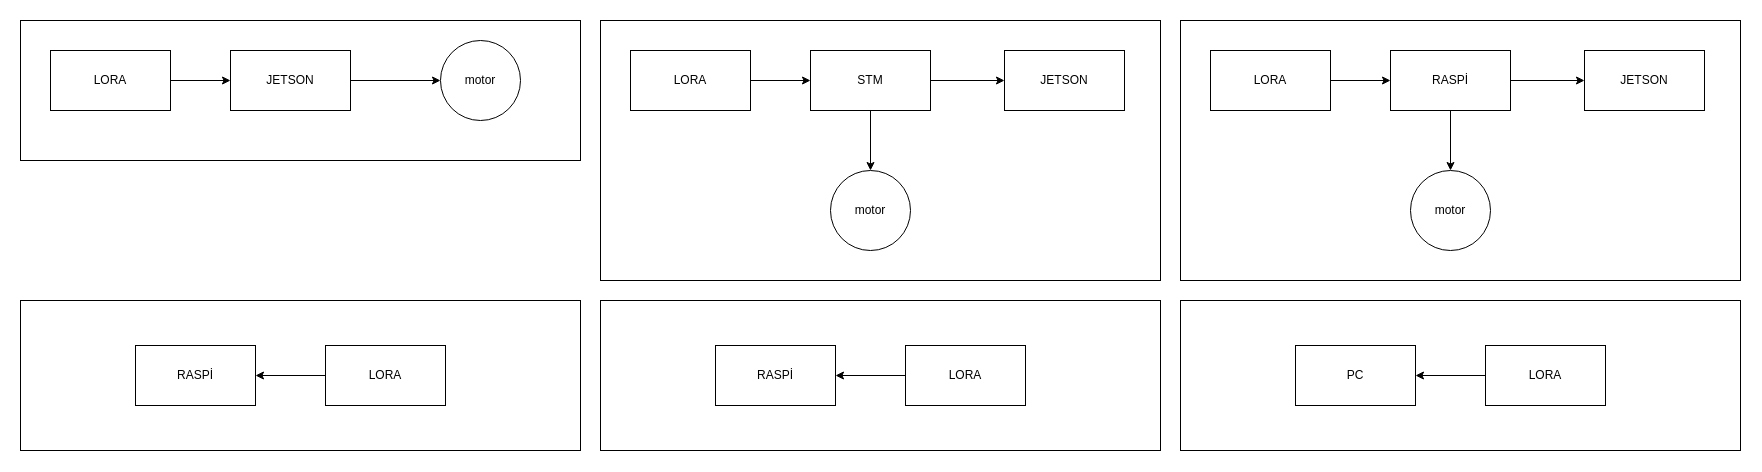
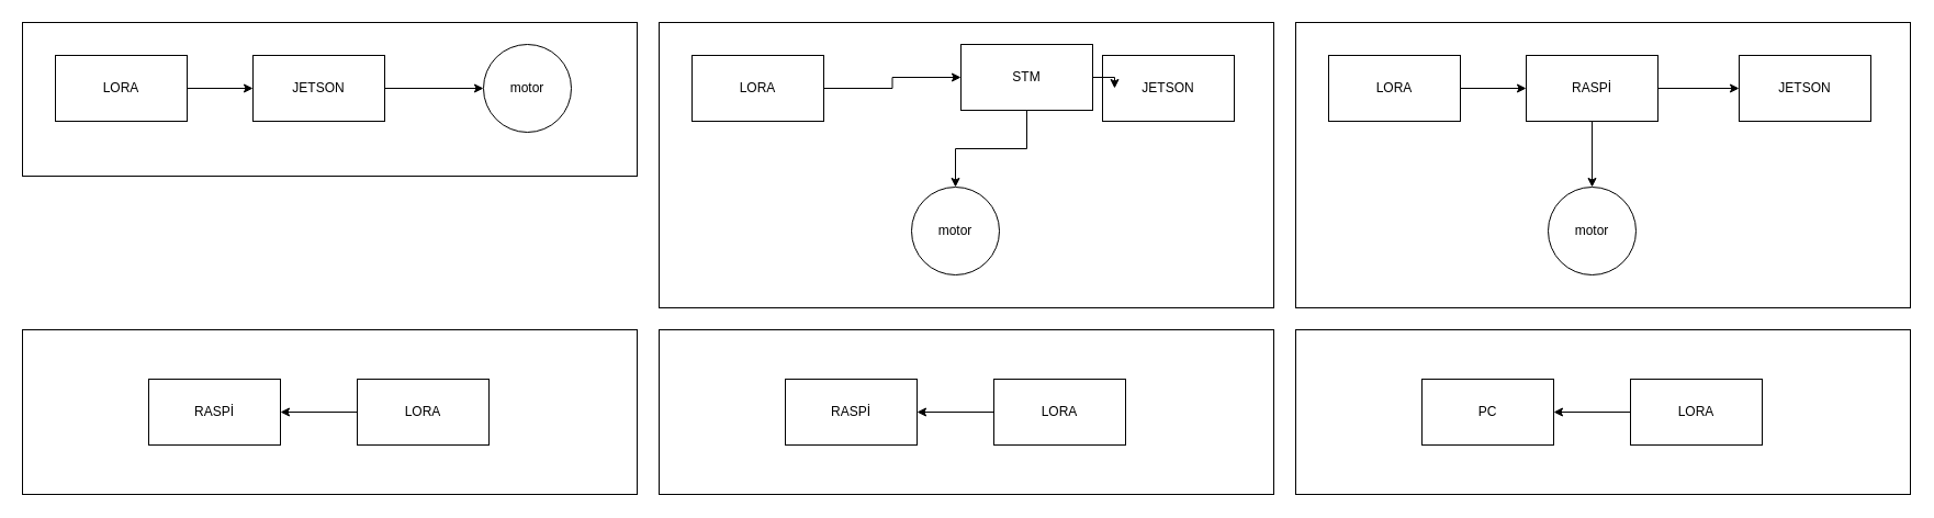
  <mxCell id="0" />
  <mxCell id="1" parent="0" />
  <mxCell id="2" value="" style="group" vertex="1" connectable="0" parent="1"><mxGeometry x="600" y="20" width="560" height="430" as="geometry" /></mxCell>
  <mxCell id="3" value="" style="whiteSpace=wrap;html=1;" vertex="1" parent="2"><mxGeometry y="280" width="560" height="150" as="geometry" /></mxCell>
  <mxCell id="4" value="" style="whiteSpace=wrap;html=1;" vertex="1" parent="2"><mxGeometry width="560" height="260" as="geometry" /></mxCell>
- <mxCell id="5" value="STM" style="whiteSpace=wrap;html=1;" vertex="1" parent="2"><mxGeometry x="210" y="30" width="120" height="60" as="geometry" /></mxCell>
+ <mxCell id="5" value="STM" style="whiteSpace=wrap;html=1;" vertex="1" parent="2"><mxGeometry x="275" y="20" width="120" height="60" as="geometry" /></mxCell>
  <mxCell id="6" style="edgeStyle=orthogonalEdgeStyle;rounded=0;orthogonalLoop=1;jettySize=auto;html=1;" edge="1" parent="2" source="7" target="5"><mxGeometry relative="1" as="geometry" /></mxCell>
  <mxCell id="7" value="LORA" style="whiteSpace=wrap;html=1;" vertex="1" parent="2"><mxGeometry x="30" y="30" width="120" height="60" as="geometry" /></mxCell>
  <mxCell id="8" value="JETSON" style="whiteSpace=wrap;html=1;" vertex="1" parent="2"><mxGeometry x="404" y="30" width="120" height="60" as="geometry" /></mxCell>
  <mxCell id="9" style="edgeStyle=orthogonalEdgeStyle;rounded=0;orthogonalLoop=1;jettySize=auto;html=1;" edge="1" parent="2" source="5" target="8"><mxGeometry relative="1" as="geometry" /></mxCell>
  <mxCell id="10" value="motor" style="ellipse;whiteSpace=wrap;html=1;" vertex="1" parent="2"><mxGeometry x="230" y="150" width="80" height="80" as="geometry" /></mxCell>
  <mxCell id="11" style="edgeStyle=orthogonalEdgeStyle;rounded=0;orthogonalLoop=1;jettySize=auto;html=1;" edge="1" parent="2" source="5" target="10"><mxGeometry relative="1" as="geometry" /></mxCell>
  <mxCell id="12" value="PC" style="whiteSpace=wrap;html=1;" vertex="1" parent="2"><mxGeometry x="115" y="325" width="120" height="60" as="geometry" /></mxCell>
  <mxCell id="13" value="" style="edgeStyle=orthogonalEdgeStyle;rounded=0;orthogonalLoop=1;jettySize=auto;html=1;" edge="1" parent="2" source="14" target="12"><mxGeometry relative="1" as="geometry" /></mxCell>
  <mxCell id="14" value="LORA" style="whiteSpace=wrap;html=1;" vertex="1" parent="2"><mxGeometry x="305" y="325" width="120" height="60" as="geometry" /></mxCell>
  <mxCell id="15" value="RASPİ" style="whiteSpace=wrap;html=1;" vertex="1" parent="2"><mxGeometry x="115" y="325" width="120" height="60" as="geometry" /></mxCell>
  <mxCell id="16" value="" style="group" vertex="1" connectable="0" parent="1"><mxGeometry x="1180" y="20" width="560" height="430" as="geometry" /></mxCell>
  <mxCell id="17" value="" style="whiteSpace=wrap;html=1;" vertex="1" parent="16"><mxGeometry y="280" width="560" height="150" as="geometry" /></mxCell>
  <mxCell id="18" value="" style="whiteSpace=wrap;html=1;" vertex="1" parent="16"><mxGeometry width="560" height="260" as="geometry" /></mxCell>
  <mxCell id="19" value="RASPİ" style="whiteSpace=wrap;html=1;" vertex="1" parent="16"><mxGeometry x="210" y="30" width="120" height="60" as="geometry" /></mxCell>
  <mxCell id="20" style="edgeStyle=orthogonalEdgeStyle;rounded=0;orthogonalLoop=1;jettySize=auto;html=1;" edge="1" parent="16" source="21" target="19"><mxGeometry relative="1" as="geometry" /></mxCell>
  <mxCell id="21" value="LORA" style="whiteSpace=wrap;html=1;" vertex="1" parent="16"><mxGeometry x="30" y="30" width="120" height="60" as="geometry" /></mxCell>
  <mxCell id="22" value="JETSON" style="whiteSpace=wrap;html=1;" vertex="1" parent="16"><mxGeometry x="404" y="30" width="120" height="60" as="geometry" /></mxCell>
  <mxCell id="23" style="edgeStyle=orthogonalEdgeStyle;rounded=0;orthogonalLoop=1;jettySize=auto;html=1;" edge="1" parent="16" source="19" target="22"><mxGeometry relative="1" as="geometry" /></mxCell>
  <mxCell id="24" value="motor" style="ellipse;whiteSpace=wrap;html=1;" vertex="1" parent="16"><mxGeometry x="230" y="150" width="80" height="80" as="geometry" /></mxCell>
  <mxCell id="25" style="edgeStyle=orthogonalEdgeStyle;rounded=0;orthogonalLoop=1;jettySize=auto;html=1;" edge="1" parent="16" source="19" target="24"><mxGeometry relative="1" as="geometry" /></mxCell>
  <mxCell id="26" value="PC" style="whiteSpace=wrap;html=1;" vertex="1" parent="16"><mxGeometry x="115" y="325" width="120" height="60" as="geometry" /></mxCell>
  <mxCell id="27" value="" style="edgeStyle=orthogonalEdgeStyle;rounded=0;orthogonalLoop=1;jettySize=auto;html=1;" edge="1" parent="16" source="28" target="26"><mxGeometry relative="1" as="geometry" /></mxCell>
  <mxCell id="28" value="LORA" style="whiteSpace=wrap;html=1;" vertex="1" parent="16"><mxGeometry x="305" y="325" width="120" height="60" as="geometry" /></mxCell>
  <mxCell id="29" value="PC" style="whiteSpace=wrap;html=1;" vertex="1" parent="16"><mxGeometry x="115" y="325" width="120" height="60" as="geometry" /></mxCell>
  <mxCell id="30" value="" style="group" vertex="1" connectable="0" parent="1"><mxGeometry x="20" y="20" width="560" height="430" as="geometry" /></mxCell>
  <mxCell id="31" value="" style="whiteSpace=wrap;html=1;" vertex="1" parent="30"><mxGeometry y="280" width="560" height="150" as="geometry" /></mxCell>
  <mxCell id="32" value="" style="whiteSpace=wrap;html=1;" vertex="1" parent="30"><mxGeometry width="560" height="140" as="geometry" /></mxCell>
  <mxCell id="33" style="edgeStyle=orthogonalEdgeStyle;rounded=0;orthogonalLoop=1;jettySize=auto;html=1;" edge="1" parent="30" source="34" target="36"><mxGeometry relative="1" as="geometry" /></mxCell>
  <mxCell id="34" value="LORA" style="whiteSpace=wrap;html=1;" vertex="1" parent="30"><mxGeometry x="30" y="30" width="120" height="60" as="geometry" /></mxCell>
  <mxCell id="35" style="edgeStyle=orthogonalEdgeStyle;rounded=0;orthogonalLoop=1;jettySize=auto;html=1;" edge="1" parent="30" source="36" target="37"><mxGeometry relative="1" as="geometry" /></mxCell>
  <mxCell id="36" value="JETSON" style="whiteSpace=wrap;html=1;" vertex="1" parent="30"><mxGeometry x="210" y="30" width="120" height="60" as="geometry" /></mxCell>
  <mxCell id="37" value="motor" style="ellipse;whiteSpace=wrap;html=1;" vertex="1" parent="30"><mxGeometry x="420" y="20" width="80" height="80" as="geometry" /></mxCell>
  <mxCell id="38" value="PC" style="whiteSpace=wrap;html=1;" vertex="1" parent="30"><mxGeometry x="115" y="325" width="120" height="60" as="geometry" /></mxCell>
  <mxCell id="39" value="" style="edgeStyle=orthogonalEdgeStyle;rounded=0;orthogonalLoop=1;jettySize=auto;html=1;" edge="1" parent="30" source="40" target="38"><mxGeometry relative="1" as="geometry" /></mxCell>
  <mxCell id="40" value="LORA" style="whiteSpace=wrap;html=1;" vertex="1" parent="30"><mxGeometry x="305" y="325" width="120" height="60" as="geometry" /></mxCell>
  <mxCell id="41" value="RASPİ" style="whiteSpace=wrap;html=1;" vertex="1" parent="30"><mxGeometry x="115" y="325" width="120" height="60" as="geometry" /></mxCell>
